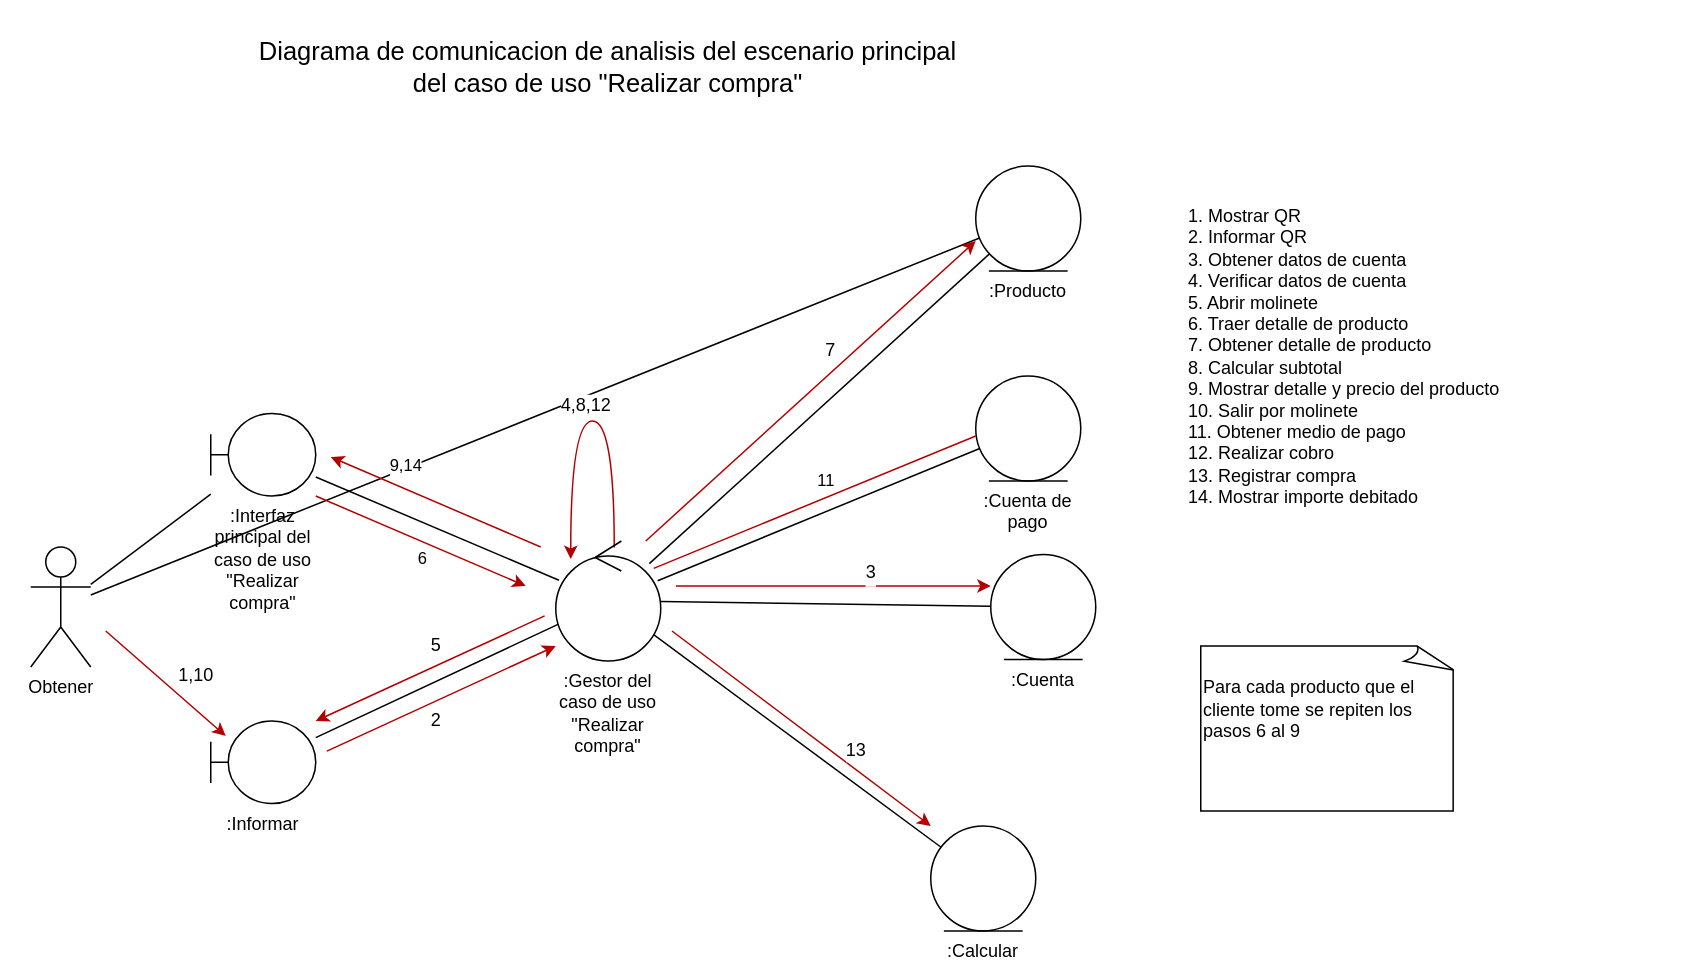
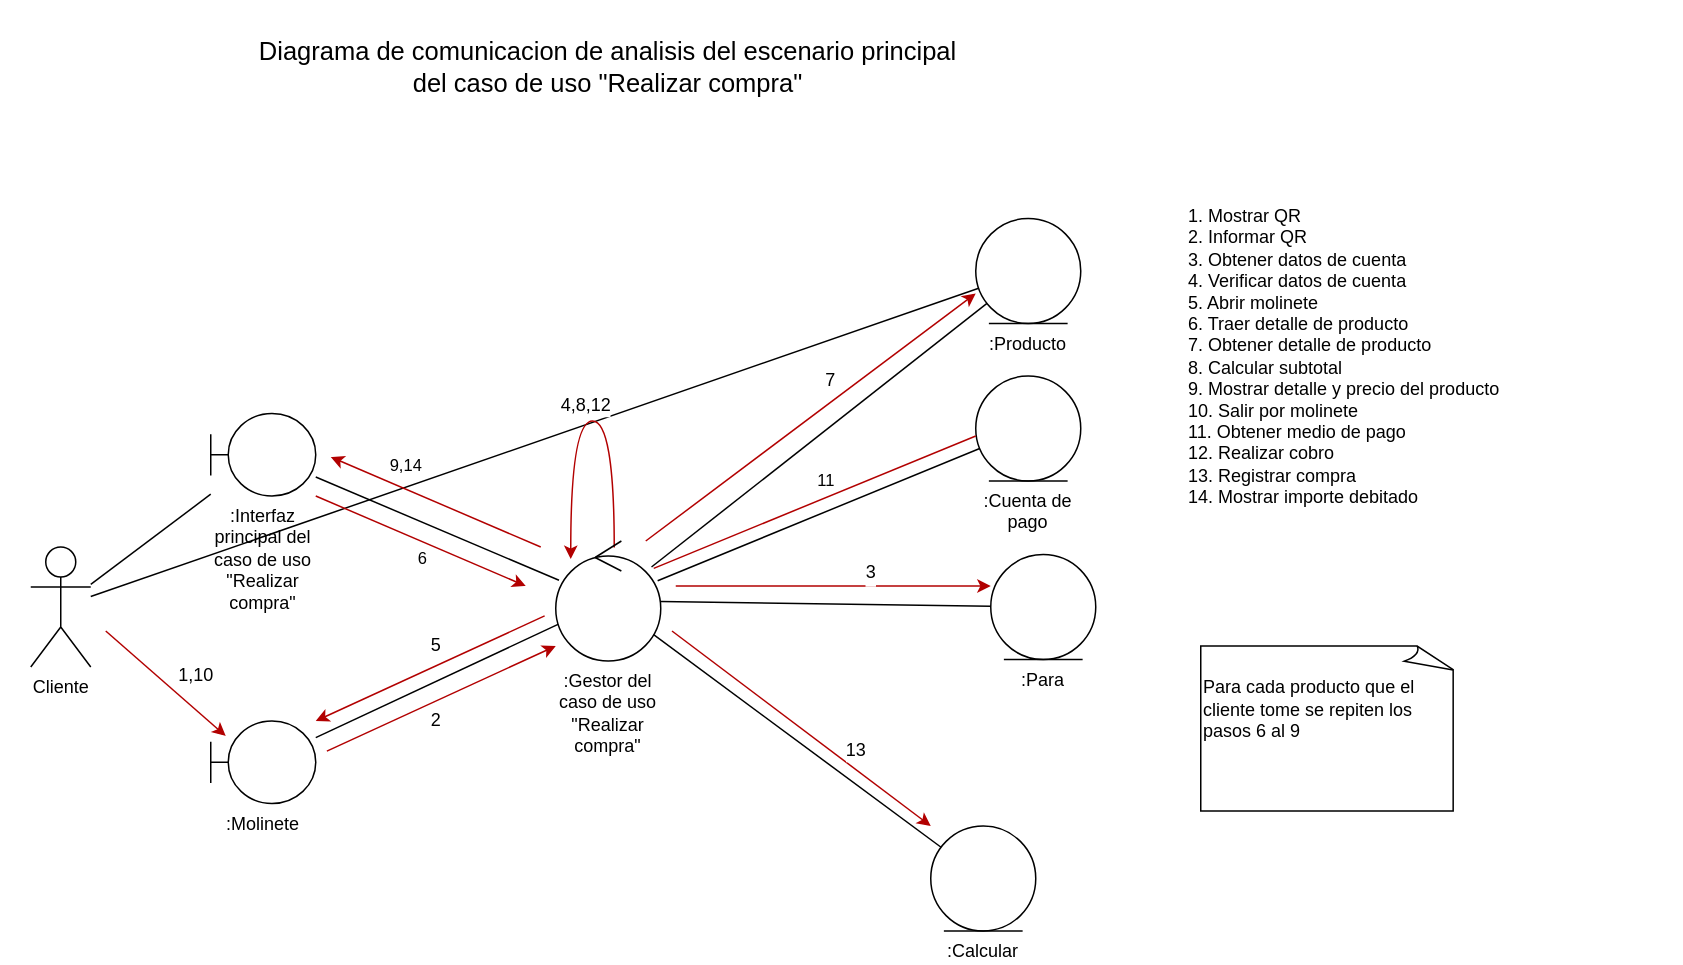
  <mxCell id="0" />
  <mxCell id="1" parent="0" />
  <mxCell id="2" style="edgeStyle=none;rounded=0;orthogonalLoop=1;jettySize=auto;html=1;fontSize=17;endArrow=none;endFill=0;" parent="1" source="4" target="6" edge="1"><mxGeometry relative="1" as="geometry" /></mxCell>
  <mxCell id="3" style="edgeStyle=none;rounded=0;orthogonalLoop=1;jettySize=auto;html=1;fontSize=17;endArrow=none;endFill=0;" parent="1" source="4" target="15" edge="1"><mxGeometry relative="1" as="geometry" /></mxCell>
- <mxCell id="4" value="Obtener" style="shape=umlActor;verticalLabelPosition=bottom;verticalAlign=top;html=1;" parent="1" vertex="1"><mxGeometry x="20" y="364" width="40" height="80" as="geometry" /></mxCell>
+ <mxCell id="4" value="Cliente" style="shape=umlActor;verticalLabelPosition=bottom;verticalAlign=top;html=1;" parent="1" vertex="1"><mxGeometry x="20" y="364" width="40" height="80" as="geometry" /></mxCell>
  <mxCell id="5" style="rounded=0;orthogonalLoop=1;jettySize=auto;html=1;fontSize=17;endArrow=none;endFill=0;" parent="1" source="6" target="14" edge="1"><mxGeometry relative="1" as="geometry" /></mxCell>
  <mxCell id="6" value=":Interfaz principal del caso de uso &quot;Realizar compra&quot;" style="shape=umlBoundary;whiteSpace=wrap;html=1;labelPosition=center;verticalLabelPosition=bottom;align=center;verticalAlign=top;" parent="1" vertex="1"><mxGeometry x="140" y="275" width="70" height="55" as="geometry" /></mxCell>
  <mxCell id="7" style="edgeStyle=none;rounded=0;orthogonalLoop=1;jettySize=auto;html=1;fontSize=17;endArrow=none;endFill=0;" parent="1" source="8" target="14" edge="1"><mxGeometry relative="1" as="geometry" /></mxCell>
- <mxCell id="8" value=":Informar" style="shape=umlBoundary;whiteSpace=wrap;html=1;labelPosition=center;verticalLabelPosition=bottom;align=center;verticalAlign=top;" parent="1" vertex="1"><mxGeometry x="140" y="480" width="70" height="55" as="geometry" /></mxCell>
+ <mxCell id="8" value=":Molinete" style="shape=umlBoundary;whiteSpace=wrap;html=1;labelPosition=center;verticalLabelPosition=bottom;align=center;verticalAlign=top;" parent="1" vertex="1"><mxGeometry x="140" y="480" width="70" height="55" as="geometry" /></mxCell>
  <mxCell id="9" style="edgeStyle=none;rounded=0;orthogonalLoop=1;jettySize=auto;html=1;fontSize=17;endArrow=none;endFill=0;" parent="1" source="14" target="15" edge="1"><mxGeometry relative="1" as="geometry" /></mxCell>
  <mxCell id="10" style="edgeStyle=none;rounded=0;orthogonalLoop=1;jettySize=auto;html=1;fontSize=17;endArrow=none;endFill=0;" parent="1" source="14" target="16" edge="1"><mxGeometry relative="1" as="geometry" /></mxCell>
  <mxCell id="11" style="edgeStyle=none;rounded=0;orthogonalLoop=1;jettySize=auto;html=1;fontSize=17;endArrow=none;endFill=0;" parent="1" source="14" target="17" edge="1"><mxGeometry relative="1" as="geometry" /></mxCell>
  <mxCell id="12" value="4,8,12" style="edgeStyle=orthogonalEdgeStyle;rounded=0;jumpStyle=gap;orthogonalLoop=1;jettySize=auto;html=1;fontSize=12;endArrow=classic;endFill=1;curved=1;fillColor=#e51400;strokeColor=#B20000;exitX=0.557;exitY=0.054;exitDx=0;exitDy=0;exitPerimeter=0;" parent="1" source="14" target="14" edge="1"><mxGeometry x="0.006" y="-10" relative="1" as="geometry"><mxPoint x="390" y="170" as="sourcePoint" /><Array as="points"><mxPoint x="380" y="280" /></Array><mxPoint as="offset" /></mxGeometry></mxCell>
  <mxCell id="13" style="rounded=0;orthogonalLoop=1;jettySize=auto;html=1;endArrow=none;endFill=0;" edge="1" parent="1" source="14" target="29"><mxGeometry relative="1" as="geometry" /></mxCell>
  <mxCell id="14" value=":Gestor del caso de uso &quot;Realizar compra&quot;" style="ellipse;shape=umlControl;whiteSpace=wrap;html=1;labelPosition=center;verticalLabelPosition=bottom;align=center;verticalAlign=top;" parent="1" vertex="1"><mxGeometry x="370" y="360" width="70" height="80" as="geometry" /></mxCell>
- <mxCell id="15" value=":Producto" style="ellipse;shape=umlEntity;whiteSpace=wrap;html=1;labelPosition=center;verticalLabelPosition=bottom;align=center;verticalAlign=top;" parent="1" vertex="1"><mxGeometry x="650" y="110" width="70" height="70" as="geometry" /></mxCell>
- <mxCell id="16" value=":Cuenta" style="ellipse;shape=umlEntity;whiteSpace=wrap;html=1;labelPosition=center;verticalLabelPosition=bottom;align=center;verticalAlign=top;" parent="1" vertex="1"><mxGeometry x="660" y="369" width="70" height="70" as="geometry" /></mxCell>
+ <mxCell id="15" value=":Producto" style="ellipse;shape=umlEntity;whiteSpace=wrap;html=1;labelPosition=center;verticalLabelPosition=bottom;align=center;verticalAlign=top;" parent="1" vertex="1"><mxGeometry x="650" y="145" width="70" height="70" as="geometry" /></mxCell>
+ <mxCell id="16" value=":Para" style="ellipse;shape=umlEntity;whiteSpace=wrap;html=1;labelPosition=center;verticalLabelPosition=bottom;align=center;verticalAlign=top;" parent="1" vertex="1"><mxGeometry x="660" y="369" width="70" height="70" as="geometry" /></mxCell>
  <mxCell id="17" value=":Calcular" style="ellipse;shape=umlEntity;whiteSpace=wrap;html=1;labelPosition=center;verticalLabelPosition=bottom;align=center;verticalAlign=top;" parent="1" vertex="1"><mxGeometry x="620" y="550" width="70" height="70" as="geometry" /></mxCell>
  <mxCell id="18" value="Diagrama de comunicacion de analisis del escenario principal del caso de uso &quot;Realizar compra&quot;" style="text;html=1;strokeColor=none;fillColor=none;align=center;verticalAlign=middle;whiteSpace=wrap;rounded=0;fontSize=17;" parent="1" vertex="1"><mxGeometry x="170" y="20" width="470" height="50" as="geometry" /></mxCell>
  <mxCell id="19" value="" style="rounded=0;orthogonalLoop=1;jettySize=auto;html=1;fontSize=12;endArrow=classic;endFill=1;fillColor=#e51400;strokeColor=#B20000;" parent="1" edge="1"><mxGeometry x="-0.015" y="-22" relative="1" as="geometry"><mxPoint x="210" y="330" as="sourcePoint" /><mxPoint x="350" y="390" as="targetPoint" /><mxPoint as="offset" /></mxGeometry></mxCell>
  <mxCell id="20" value="6" style="edgeLabel;html=1;align=center;verticalAlign=middle;resizable=0;points=[];" vertex="1" connectable="0" parent="19"><mxGeometry x="0.333" y="-1" relative="1" as="geometry"><mxPoint x="-23" as="offset" /></mxGeometry></mxCell>
  <mxCell id="21" value="2" style="edgeStyle=none;rounded=0;orthogonalLoop=1;jettySize=auto;html=1;fontSize=12;endArrow=classic;endFill=1;fillColor=#e51400;strokeColor=#B20000;" parent="1" edge="1"><mxGeometry x="-0.115" y="-12" relative="1" as="geometry"><mxPoint x="217.42" y="500.049" as="sourcePoint" /><mxPoint x="370" y="430" as="targetPoint" /><mxPoint as="offset" /></mxGeometry></mxCell>
  <mxCell id="22" value="1,10" style="edgeStyle=none;rounded=0;orthogonalLoop=1;jettySize=auto;html=1;fontSize=12;endArrow=classic;endFill=1;fillColor=#e51400;strokeColor=#B20000;" parent="1" edge="1"><mxGeometry x="0.221" y="17" relative="1" as="geometry"><mxPoint x="70" y="420.005" as="sourcePoint" /><mxPoint x="150" y="490" as="targetPoint" /><mxPoint as="offset" /></mxGeometry></mxCell>
  <mxCell id="23" style="edgeStyle=none;rounded=0;orthogonalLoop=1;jettySize=auto;html=1;fontSize=17;endArrow=classic;endFill=1;fillColor=#e51400;strokeColor=#B20000;entryX=0;entryY=0.714;entryDx=0;entryDy=0;entryPerimeter=0;" parent="1" target="15" edge="1"><mxGeometry relative="1" as="geometry"><mxPoint x="430" y="360" as="sourcePoint" /><mxPoint x="550" y="170" as="targetPoint" /></mxGeometry></mxCell>
  <mxCell id="24" value="7" style="edgeLabel;html=1;align=center;verticalAlign=middle;resizable=0;points=[];fontSize=12;" parent="23" vertex="1" connectable="0"><mxGeometry x="0.178" y="1" relative="1" as="geometry"><mxPoint x="-6" y="-9" as="offset" /></mxGeometry></mxCell>
  <mxCell id="25" value="&lt;font style=&quot;font-size: 12px;&quot;&gt;3&lt;/font&gt;" style="edgeStyle=none;rounded=0;orthogonalLoop=1;jettySize=auto;html=1;fontSize=17;endArrow=classic;endFill=1;fillColor=#e51400;strokeColor=#B20000;" parent="1" edge="1"><mxGeometry x="0.238" y="10" relative="1" as="geometry"><mxPoint x="449.998" y="390.002" as="sourcePoint" /><mxPoint x="660" y="390" as="targetPoint" /><mxPoint as="offset" /></mxGeometry></mxCell>
  <mxCell id="26" value="13" style="edgeStyle=none;rounded=0;orthogonalLoop=1;jettySize=auto;html=1;fontSize=12;endArrow=classic;endFill=1;fillColor=#e51400;strokeColor=#B20000;" parent="1" edge="1"><mxGeometry x="0.352" y="10" relative="1" as="geometry"><mxPoint x="447.485" y="420.004" as="sourcePoint" /><mxPoint x="620" y="550" as="targetPoint" /><mxPoint as="offset" /></mxGeometry></mxCell>
  <mxCell id="27" value="1. Mostrar QR&lt;br&gt;2. Informar QR&lt;br&gt;3. Obtener datos de cuenta&lt;br&gt;4. Verificar datos de cuenta&lt;br&gt;5. Abrir molinete&lt;br&gt;6. Traer detalle de producto&lt;br&gt;7. Obtener detalle de producto&lt;br&gt;8. Calcular subtotal&lt;br&gt;9. Mostrar detalle y precio del producto&lt;br&gt;10. Salir por molinete&lt;br&gt;11. Obtener medio de pago&lt;br&gt;12. Realizar cobro&lt;br&gt;13. Registrar compra&lt;br&gt;14. Mostrar importe debitado" style="text;html=1;strokeColor=none;fillColor=none;align=left;verticalAlign=top;whiteSpace=wrap;rounded=0;fontSize=12;" parent="1" vertex="1"><mxGeometry x="790" y="130" width="310" height="270" as="geometry" /></mxCell>
  <mxCell id="28" value="&lt;br&gt;Para cada producto que el cliente tome se repiten los pasos 6 al 9" style="whiteSpace=wrap;html=1;shape=mxgraph.basic.document;fontSize=12;align=left;verticalAlign=top;" parent="1" vertex="1"><mxGeometry x="800" y="430" width="170" height="110" as="geometry" /></mxCell>
  <mxCell id="29" value=":Cuenta de pago" style="ellipse;shape=umlEntity;whiteSpace=wrap;html=1;labelPosition=center;verticalLabelPosition=bottom;align=center;verticalAlign=top;" vertex="1" parent="1"><mxGeometry x="650" y="250" width="70" height="70" as="geometry" /></mxCell>
  <mxCell id="30" value="11" style="rounded=0;orthogonalLoop=1;jettySize=auto;html=1;endArrow=none;endFill=0;fillColor=#e51400;strokeColor=#B20000;" edge="1" parent="1"><mxGeometry x="0.105" y="10" relative="1" as="geometry"><mxPoint x="435.334" y="378.225" as="sourcePoint" /><mxPoint x="650.004" y="289.997" as="targetPoint" /><mxPoint as="offset" /></mxGeometry></mxCell>
  <mxCell id="31" value="5" style="edgeStyle=none;rounded=0;orthogonalLoop=1;jettySize=auto;html=1;fontSize=12;endArrow=classic;endFill=1;fillColor=#e51400;strokeColor=#B20000;" edge="1" parent="1"><mxGeometry x="-0.115" y="-12" relative="1" as="geometry"><mxPoint x="362.58" y="409.95" as="sourcePoint" /><mxPoint x="210" y="479.999" as="targetPoint" /><mxPoint as="offset" /></mxGeometry></mxCell>
  <mxCell id="32" value="" style="rounded=0;orthogonalLoop=1;jettySize=auto;html=1;fontSize=12;endArrow=classic;endFill=1;fillColor=#e51400;strokeColor=#B20000;" edge="1" parent="1"><mxGeometry x="-0.015" y="-22" relative="1" as="geometry"><mxPoint x="360" y="364" as="sourcePoint" /><mxPoint x="220" y="304" as="targetPoint" /><mxPoint as="offset" /></mxGeometry></mxCell>
  <mxCell id="33" value="9,14" style="edgeLabel;html=1;align=center;verticalAlign=middle;resizable=0;points=[];" vertex="1" connectable="0" parent="32"><mxGeometry x="0.333" y="-1" relative="1" as="geometry"><mxPoint x="3" y="-13" as="offset" /></mxGeometry></mxCell>
